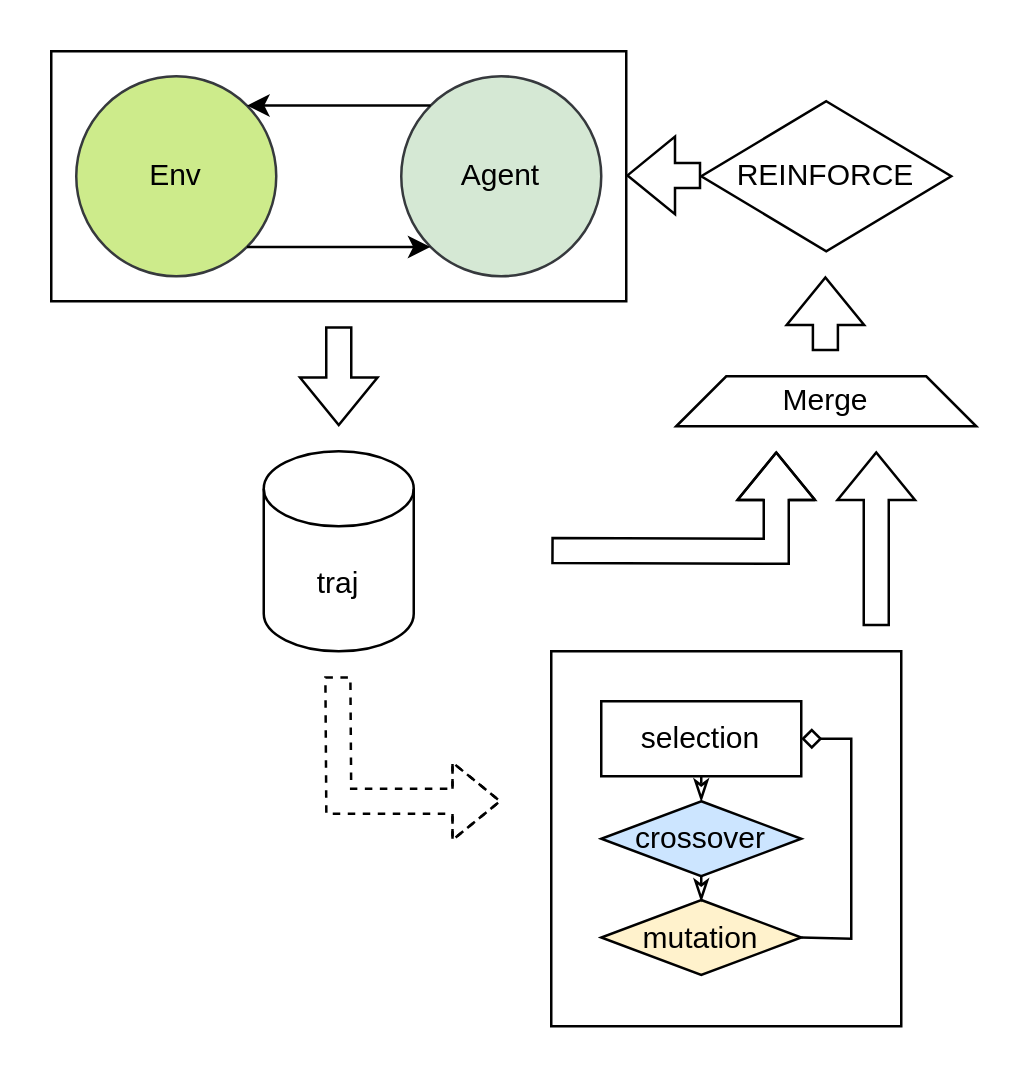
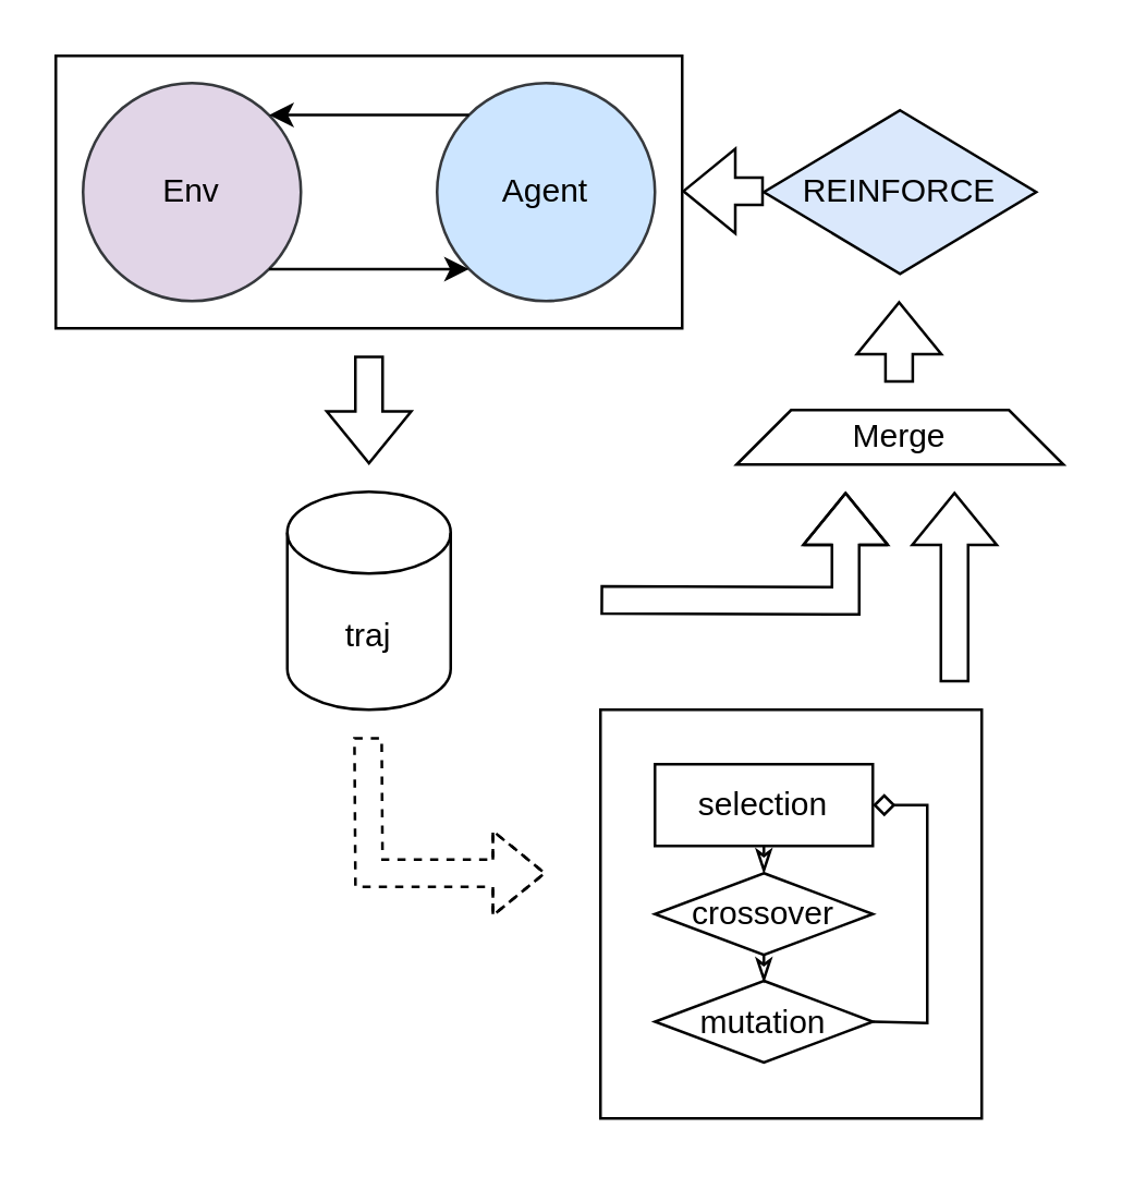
  <mxCell id="0" />
  <mxCell id="1" parent="0" />
  <mxCell id="2" value="" style="rounded=0;whiteSpace=wrap;html=1;" vertex="1" parent="1"><mxGeometry x="20" y="20" width="230" height="100" as="geometry" /></mxCell>
- <mxCell id="3" value="Env" style="ellipse;whiteSpace=wrap;html=1;fillColor=#cdeb8b;strokeColor=#36393d;" vertex="1" parent="1"><mxGeometry x="30" y="30" width="80" height="80" as="geometry" /></mxCell>
- <mxCell id="4" value="Agent" style="ellipse;whiteSpace=wrap;html=1;aspect=fixed;horizontal=1;fillColor=#d5e8d4;strokeColor=#36393d;" vertex="1" parent="1"><mxGeometry x="160" y="30" width="80" height="80" as="geometry" /></mxCell>
+ <mxCell id="3" value="Env" style="ellipse;whiteSpace=wrap;html=1;fillColor=#e1d5e7;strokeColor=#36393d;" vertex="1" parent="1"><mxGeometry x="30" y="30" width="80" height="80" as="geometry" /></mxCell>
+ <mxCell id="4" value="Agent" style="ellipse;whiteSpace=wrap;html=1;aspect=fixed;horizontal=1;fillColor=#cce5ff;strokeColor=#36393d;" vertex="1" parent="1"><mxGeometry x="160" y="30" width="80" height="80" as="geometry" /></mxCell>
  <mxCell id="5" value="" style="endArrow=classic;html=1;rounded=0;exitX=0;exitY=0;exitDx=0;exitDy=0;entryX=1;entryY=0;entryDx=0;entryDy=0;" edge="1" parent="1" source="4" target="3"><mxGeometry width="50" height="50" relative="1" as="geometry"><mxPoint x="169.36" y="40" as="sourcePoint" /><mxPoint x="100.08" y="40" as="targetPoint" /><Array as="points" /></mxGeometry></mxCell>
  <mxCell id="6" value="" style="endArrow=classic;html=1;rounded=0;exitX=1;exitY=1;exitDx=0;exitDy=0;entryX=0;entryY=1;entryDx=0;entryDy=0;" edge="1" parent="1" source="3" target="4"><mxGeometry width="50" height="50" relative="1" as="geometry"><mxPoint x="250" y="200" as="sourcePoint" /><mxPoint x="300" y="150" as="targetPoint" /></mxGeometry></mxCell>
  <mxCell id="7" value="" style="shape=flexArrow;endArrow=classic;html=1;rounded=0;" edge="1" parent="1"><mxGeometry width="50" height="50" relative="1" as="geometry"><mxPoint x="135" y="130" as="sourcePoint" /><mxPoint x="135" y="170" as="targetPoint" /></mxGeometry></mxCell>
  <mxCell id="8" value="traj" style="shape=cylinder3;whiteSpace=wrap;html=1;boundedLbl=1;backgroundOutline=1;size=15;" vertex="1" parent="1"><mxGeometry x="105" y="180" width="60" height="80" as="geometry" /></mxCell>
  <mxCell id="9" value="" style="shape=flexArrow;endArrow=classic;html=1;rounded=0;" edge="1" parent="1"><mxGeometry width="50" height="50" relative="1" as="geometry"><mxPoint x="220" y="219.66" as="sourcePoint" /><mxPoint x="310" y="180" as="targetPoint" /><Array as="points"><mxPoint x="310" y="220" /></Array></mxGeometry></mxCell>
  <mxCell id="10" value="" style="shape=flexArrow;endArrow=classic;html=1;rounded=0;fillColor=none;dashed=1;" edge="1" parent="1"><mxGeometry width="50" height="50" relative="1" as="geometry"><mxPoint x="134.66" y="270" as="sourcePoint" /><mxPoint x="200" y="320" as="targetPoint" /><Array as="points"><mxPoint x="135" y="320" /></Array></mxGeometry></mxCell>
  <mxCell id="11" value="" style="rounded=0;whiteSpace=wrap;html=1;" vertex="1" parent="1"><mxGeometry x="220" y="260" width="140" height="150" as="geometry" /></mxCell>
  <mxCell id="12" value="selection" style="whiteSpace=wrap;html=1;rounded=0;" vertex="1" parent="1"><mxGeometry x="240" y="280" width="80" height="30" as="geometry" /></mxCell>
- <mxCell id="13" value="crossover" style="rhombus;whiteSpace=wrap;html=1;fillColor=#cce5ff;" vertex="1" parent="1"><mxGeometry x="240" y="320" width="80" height="30" as="geometry" /></mxCell>
- <mxCell id="14" value="mutation" style="rhombus;whiteSpace=wrap;html=1;fillColor=#fff2cc;" vertex="1" parent="1"><mxGeometry x="240" y="359.5" width="80" height="30" as="geometry" /></mxCell>
+ <mxCell id="13" value="crossover" style="rhombus;whiteSpace=wrap;html=1;" vertex="1" parent="1"><mxGeometry x="240" y="320" width="80" height="30" as="geometry" /></mxCell>
+ <mxCell id="14" value="mutation" style="rhombus;whiteSpace=wrap;html=1;" vertex="1" parent="1"><mxGeometry x="240" y="359.5" width="80" height="30" as="geometry" /></mxCell>
  <mxCell id="15" value="" style="endArrow=classicThin;html=1;rounded=0;exitX=0.5;exitY=1;exitDx=0;exitDy=0;entryX=0.5;entryY=0;entryDx=0;entryDy=0;endFill=0;strokeColor=light-dark(#000000, #b2cbff);fillColor=#0050ef;startFill=0;dashed=1;" edge="1" parent="1" source="12" target="13"><mxGeometry width="50" height="50" relative="1" as="geometry"><mxPoint x="260" y="340" as="sourcePoint" /><mxPoint x="310" y="290" as="targetPoint" /></mxGeometry></mxCell>
  <mxCell id="16" value="" style="endArrow=classicThin;html=1;rounded=0;exitX=0.5;exitY=1;exitDx=0;exitDy=0;endFill=0;strokeColor=light-dark(#000000, #b2cbff);fillColor=#0050ef;startFill=0;" edge="1" parent="1" source="13"><mxGeometry width="50" height="50" relative="1" as="geometry"><mxPoint x="290" y="320" as="sourcePoint" /><mxPoint x="280" y="360" as="targetPoint" /></mxGeometry></mxCell>
  <mxCell id="17" value="" style="endArrow=diamond;html=1;rounded=0;exitX=1;exitY=0.5;exitDx=0;exitDy=0;entryX=1;entryY=0.5;entryDx=0;entryDy=0;strokeColor=default;endFill=0;strokeWidth=1;" edge="1" parent="1" source="14" target="12"><mxGeometry width="50" height="50" relative="1" as="geometry"><mxPoint x="260" y="340" as="sourcePoint" /><mxPoint x="310" y="290" as="targetPoint" /><Array as="points"><mxPoint x="340" y="375" /><mxPoint x="340" y="340" /><mxPoint x="340" y="295" /></Array></mxGeometry></mxCell>
  <mxCell id="18" value="" style="shape=flexArrow;endArrow=classic;html=1;rounded=0;" edge="1" parent="1"><mxGeometry width="50" height="50" relative="1" as="geometry"><mxPoint x="350" y="250" as="sourcePoint" /><mxPoint x="350" y="180" as="targetPoint" /></mxGeometry></mxCell>
  <mxCell id="19" value="Merge" style="shape=trapezoid;perimeter=trapezoidPerimeter;whiteSpace=wrap;html=1;fixedSize=1;" vertex="1" parent="1"><mxGeometry x="270" y="150" width="120" height="20" as="geometry" /></mxCell>
  <mxCell id="20" value="" style="shape=flexArrow;endArrow=classic;html=1;rounded=0;" edge="1" parent="1"><mxGeometry width="50" height="50" relative="1" as="geometry"><mxPoint x="329.66" y="140" as="sourcePoint" /><mxPoint x="329.66" y="110" as="targetPoint" /></mxGeometry></mxCell>
- <mxCell id="21" value="REINFORCE" style="rhombus;whiteSpace=wrap;html=1;" vertex="1" parent="1"><mxGeometry x="280" y="40" width="100" height="60" as="geometry" /></mxCell>
+ <mxCell id="21" value="REINFORCE" style="rhombus;whiteSpace=wrap;html=1;fillColor=#dae8fc;" vertex="1" parent="1"><mxGeometry x="280" y="40" width="100" height="60" as="geometry" /></mxCell>
  <mxCell id="22" value="" style="shape=flexArrow;endArrow=classic;html=1;rounded=0;" edge="1" parent="1"><mxGeometry width="50" height="50" relative="1" as="geometry"><mxPoint x="280" y="69.66" as="sourcePoint" /><mxPoint x="250" y="69.66" as="targetPoint" /></mxGeometry></mxCell>
